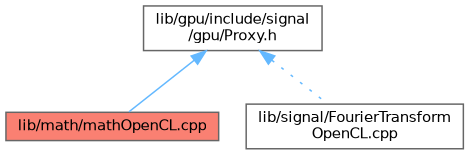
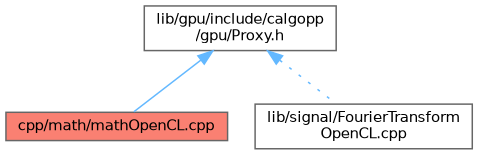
  digraph {
    node [color=grey40 fillcolor=white fontname=Helvetica fontsize=10 shape=box style=filled]
    edge [color=steelblue1 dir=back fontname=Helvetica fontsize=10 labelfontname=Helvetica labelfontsize=10]
-   n1 [color=gray40 fontcolor=black height=0.2 label="lib/gpu/include/signal\l/gpu/Proxy.h" width=0.4]
-   n2 [fillcolor=salmon height=0.2 label="lib/math/mathOpenCL.cpp" width=0.4]
+   n1 [color=gray40 fontcolor=black height=0.2 label="lib/gpu/include/calgopp\l/gpu/Proxy.h" width=0.4]
+   n2 [fillcolor=salmon height=0.2 label="cpp/math/mathOpenCL.cpp" width=0.4]
    n3 [height=0.2 label="lib/signal/FourierTransform\lOpenCL.cpp" width=0.4]
    n1 -> n2 [style=solid]
    n1 -> n3 [style=dotted]
  }
